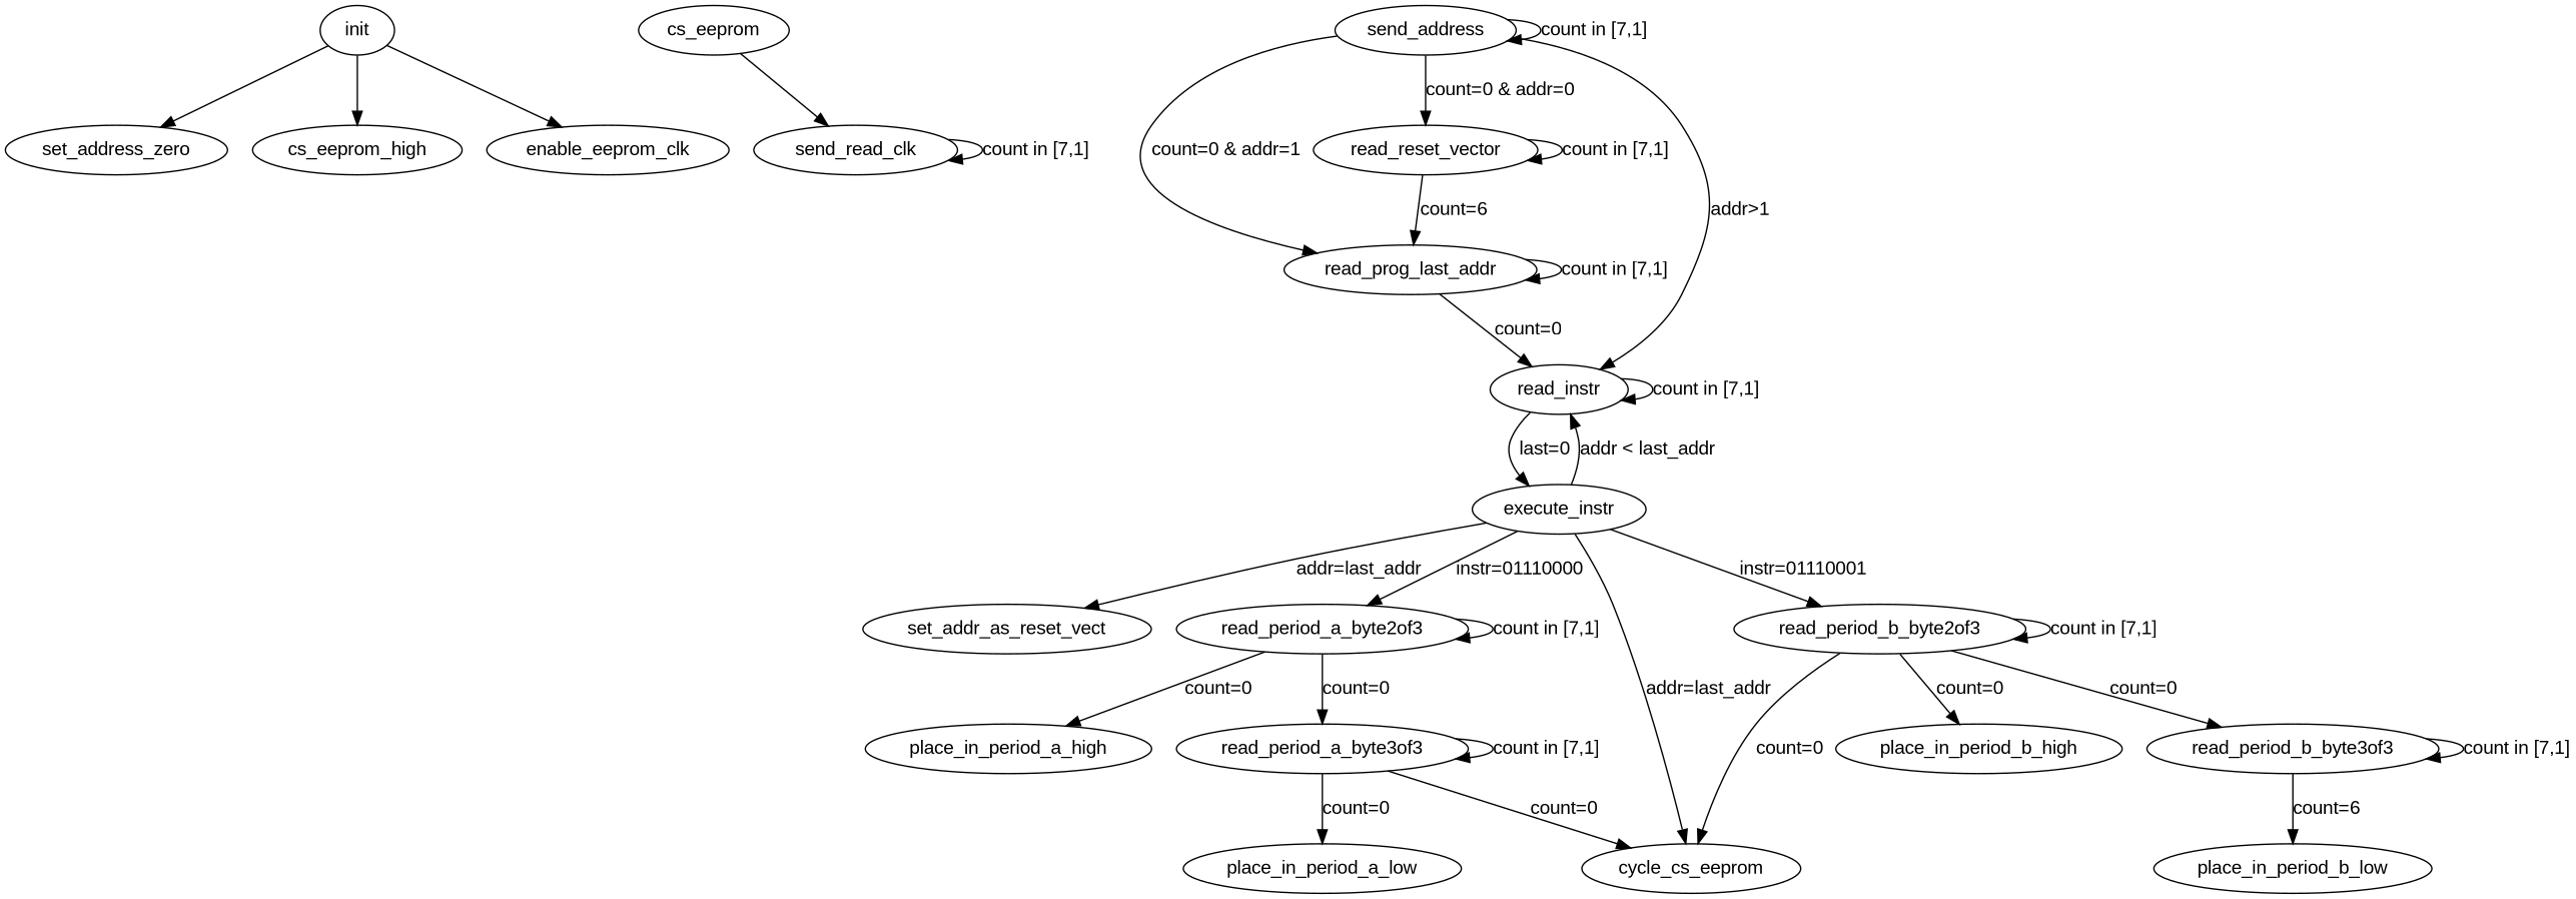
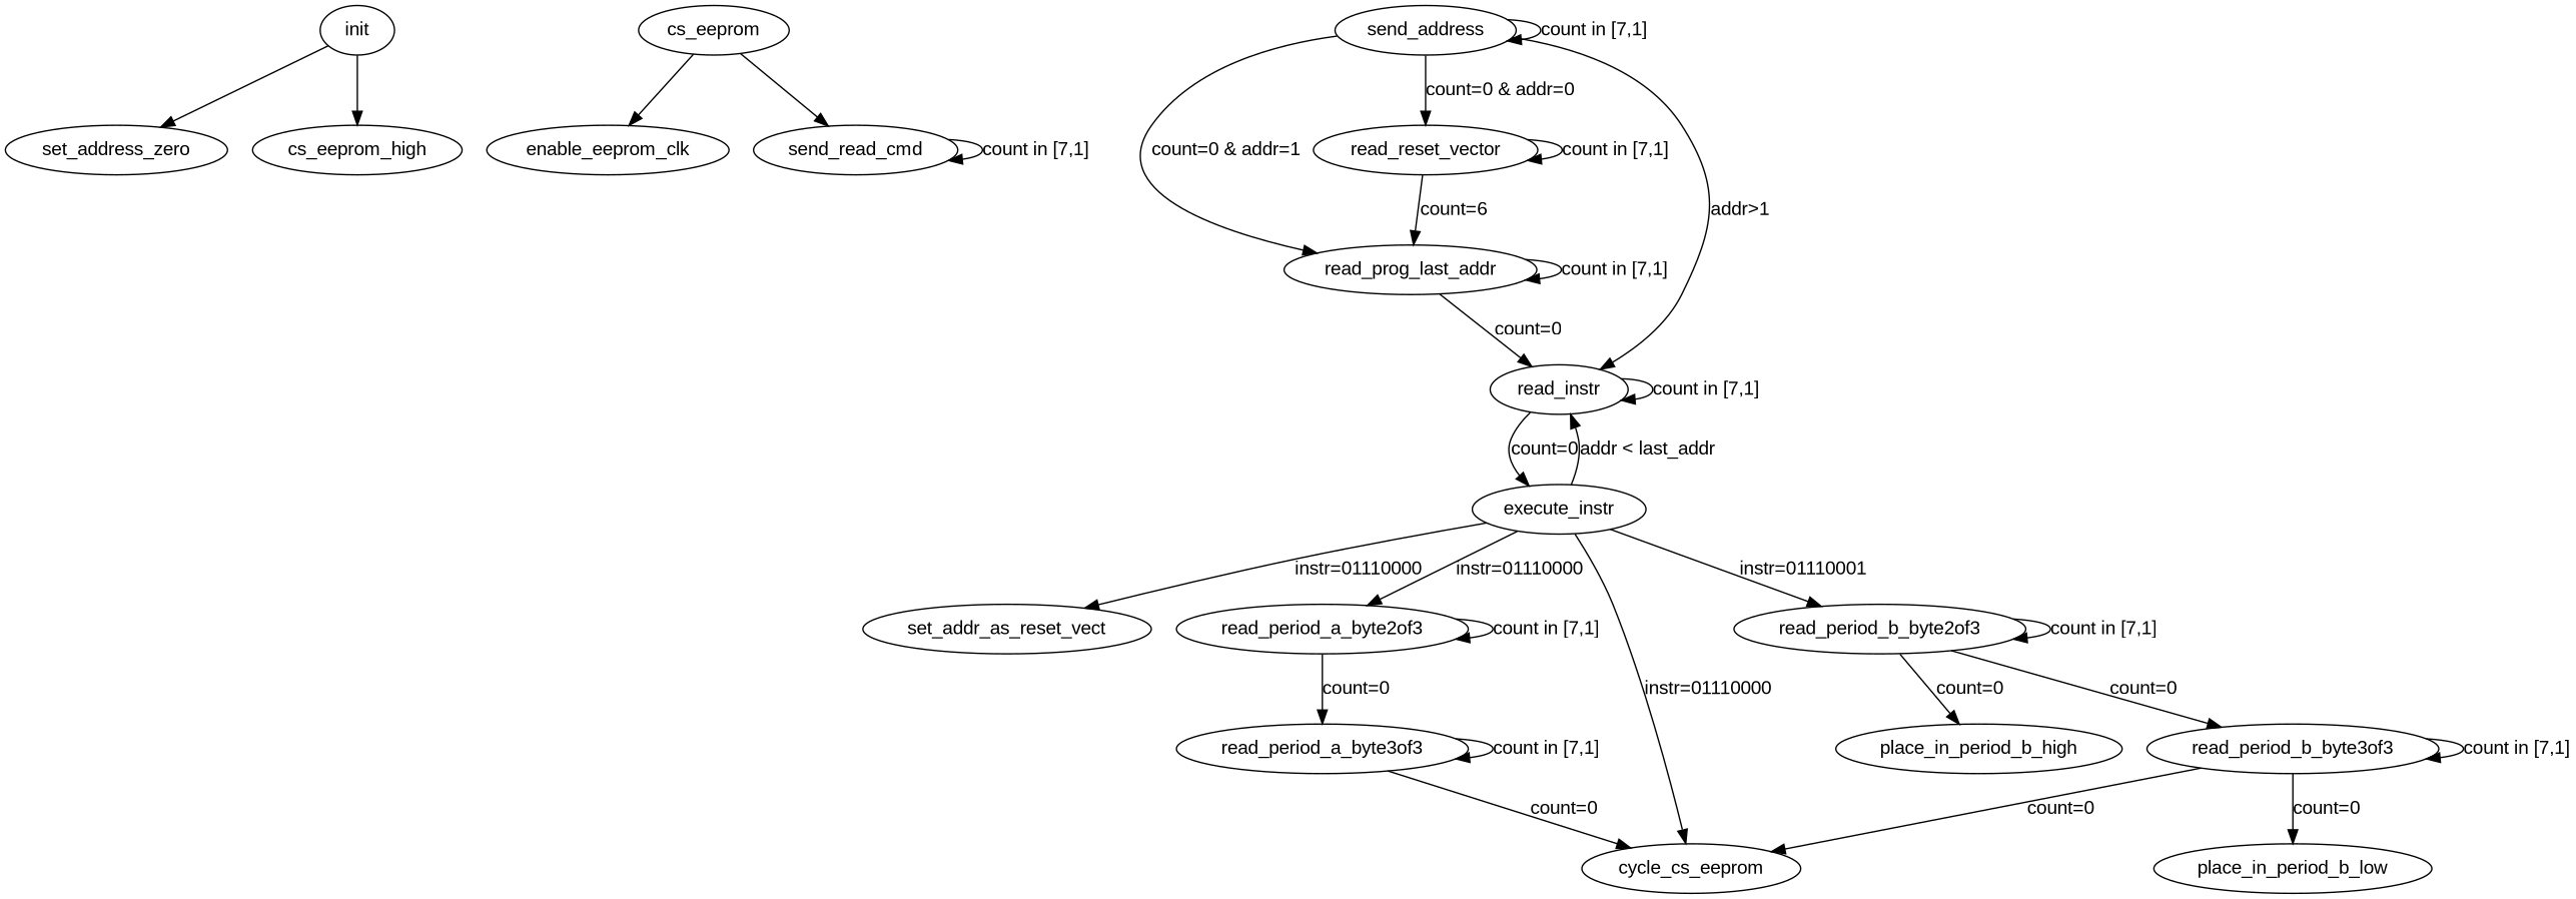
  digraph {
    fontname="Liberation Sans"
    node [fontname="Liberation Sans"]
    edge [fontname="Liberation Sans"]
    init
    set_address_zero
    cs_eeprom_high
    cs_eeprom
    enable_eeprom_clk
-   send_read_cmd [label=send_read_clk]
+   send_read_cmd
    send_address
    read_reset_vector
    read_prog_last_addr
    read_instr
    execute_instr
    set_addr_as_reset_vect
    cycle_cs_eeprom
    read_period_a_byte2of3
    read_period_b_byte2of3
-   place_in_period_a_high
    read_period_a_byte3of3
    place_in_period_b_high
    read_period_b_byte3of3
-   place_in_period_a_low
    place_in_period_b_low
    init -> set_address_zero
    init -> cs_eeprom_high
-   init -> enable_eeprom_clk
+   cs_eeprom -> enable_eeprom_clk
    cs_eeprom -> send_read_cmd
    send_read_cmd -> send_read_cmd [label="count \in [7,1]"]
    send_address -> send_address [label="count \in [7,1]"]
    send_address -> read_reset_vector [label="count=0 & addr=0"]
    send_address -> read_prog_last_addr [label="count=0 & addr=1"]
    send_address -> read_instr [label="addr>1"]
    read_reset_vector -> read_reset_vector [label="count \in [7,1]"]
    read_reset_vector -> read_prog_last_addr [label="count=6"]
    read_prog_last_addr -> read_prog_last_addr [label="count \in [7,1]"]
    read_prog_last_addr -> read_instr [label="count=0"]
    read_instr -> read_instr [label="count \in [7,1]"]
-   read_instr -> execute_instr [label="last=0"]
+   read_instr -> execute_instr [label="count=0"]
    execute_instr -> read_instr [label="addr < last_addr"]
-   execute_instr -> set_addr_as_reset_vect [label="addr=last_addr"]
-   execute_instr -> cycle_cs_eeprom [label="addr=last_addr"]
+   execute_instr -> set_addr_as_reset_vect [label="instr=01110000"]
+   execute_instr -> cycle_cs_eeprom [label="instr=01110000"]
    execute_instr -> read_period_a_byte2of3 [label="instr=01110000"]
    execute_instr -> read_period_b_byte2of3 [label="instr=01110001"]
    read_period_a_byte2of3 -> read_period_a_byte2of3 [label="count \in [7,1]"]
-   read_period_a_byte2of3 -> place_in_period_a_high [label="count=0"]
    read_period_a_byte2of3 -> read_period_a_byte3of3 [label="count=0"]
    read_period_b_byte2of3 -> read_period_b_byte2of3 [label="count \in [7,1]"]
    read_period_b_byte2of3 -> place_in_period_b_high [label="count=0"]
    read_period_b_byte2of3 -> read_period_b_byte3of3 [label="count=0"]
    read_period_a_byte3of3 -> cycle_cs_eeprom [label="count=0"]
    read_period_a_byte3of3 -> read_period_a_byte3of3 [label="count \in [7,1]"]
-   read_period_a_byte3of3 -> place_in_period_a_low [label="count=0"]
-   read_period_b_byte2of3 -> cycle_cs_eeprom [label="count=0"]
+   read_period_b_byte3of3 -> cycle_cs_eeprom [label="count=0"]
    read_period_b_byte3of3 -> read_period_b_byte3of3 [label="count \in [7,1]"]
-   read_period_b_byte3of3 -> place_in_period_b_low [label="count=6"]
+   read_period_b_byte3of3 -> place_in_period_b_low [label="count=0"]
  }
